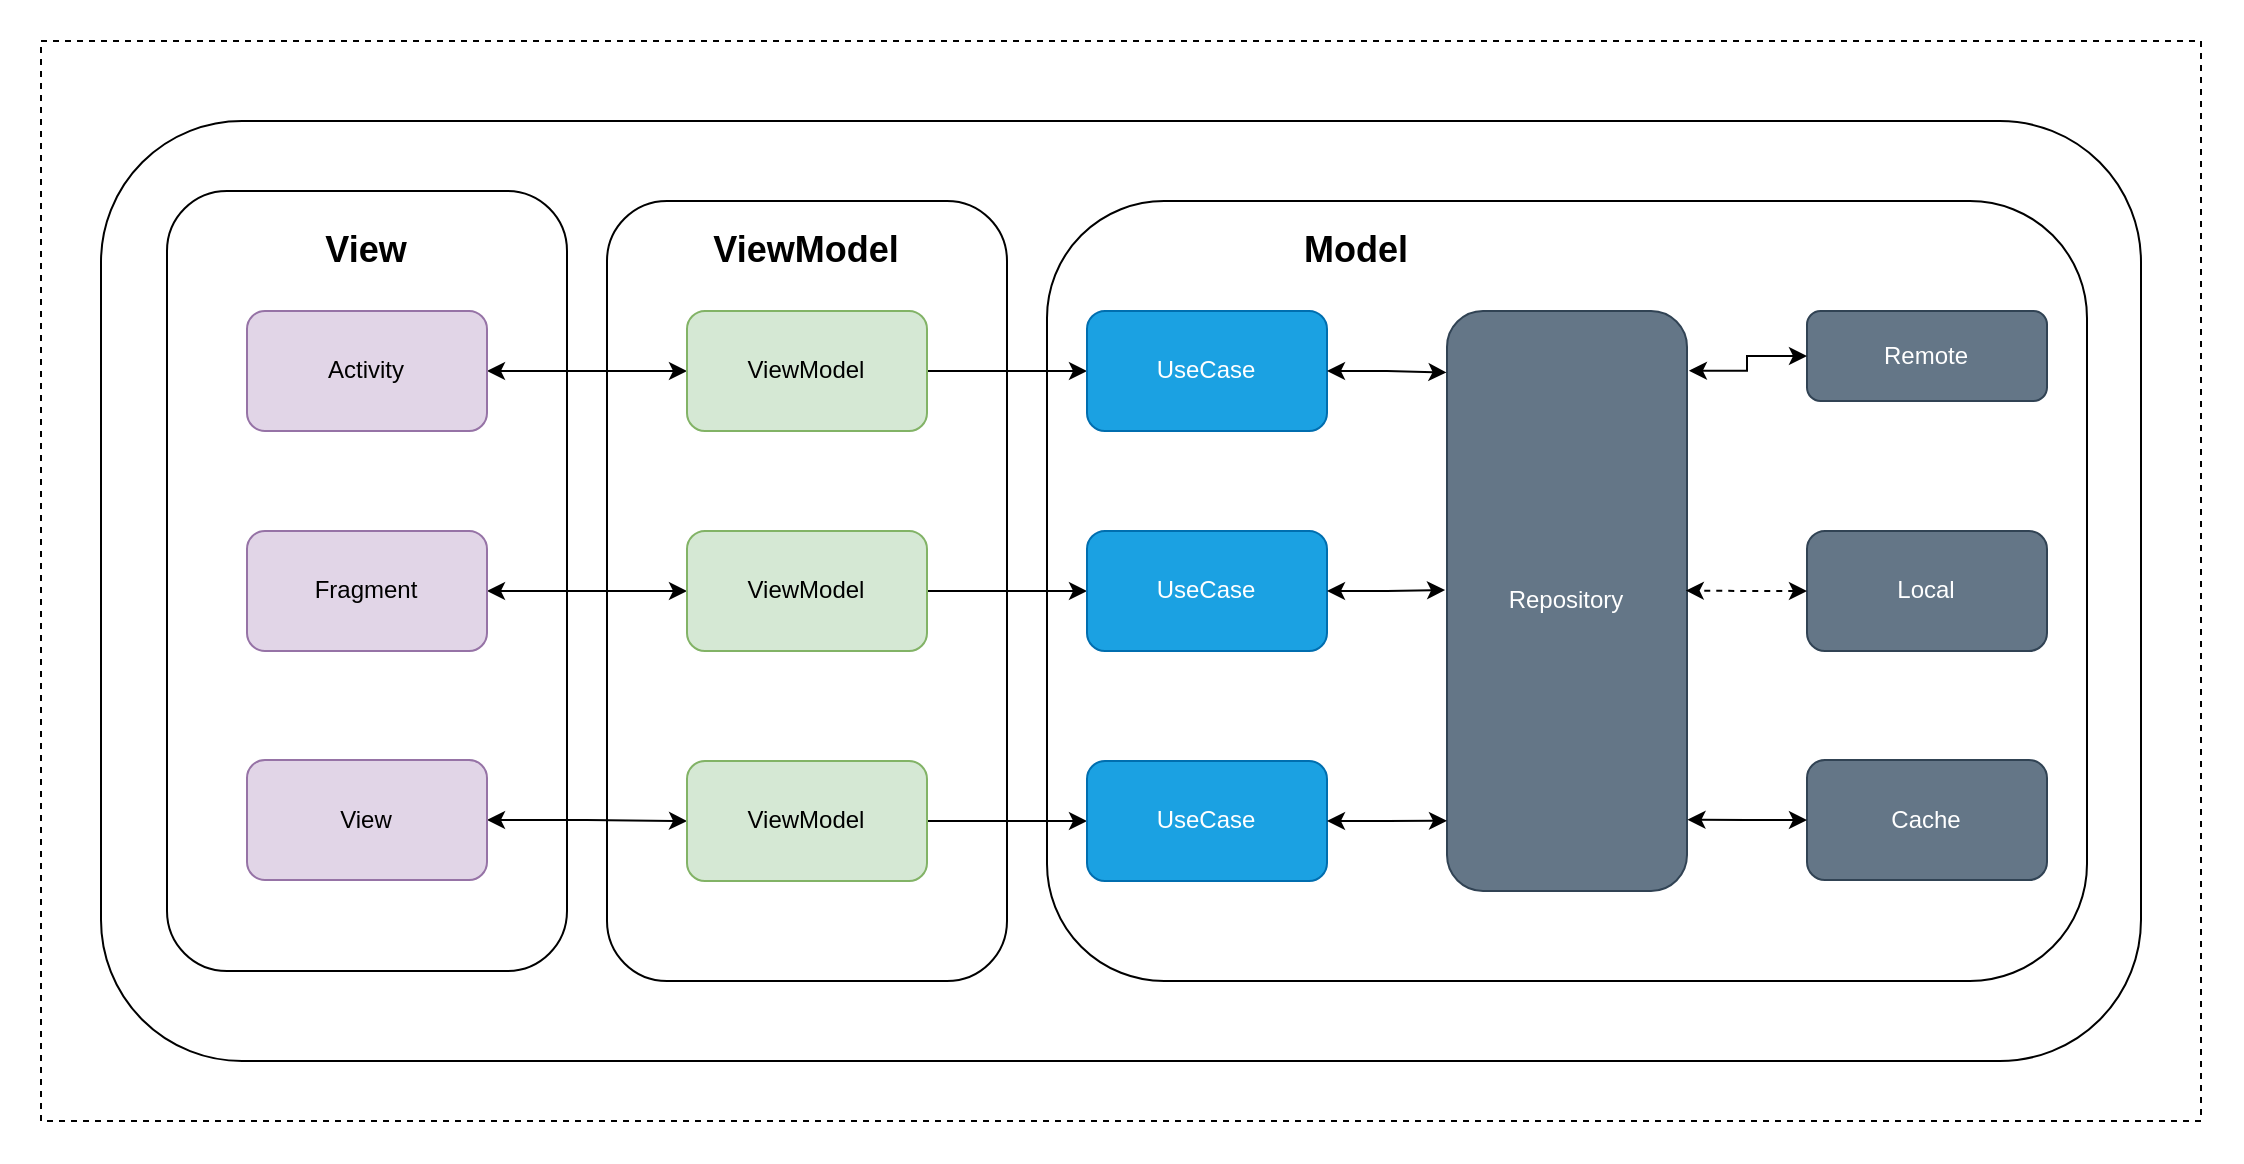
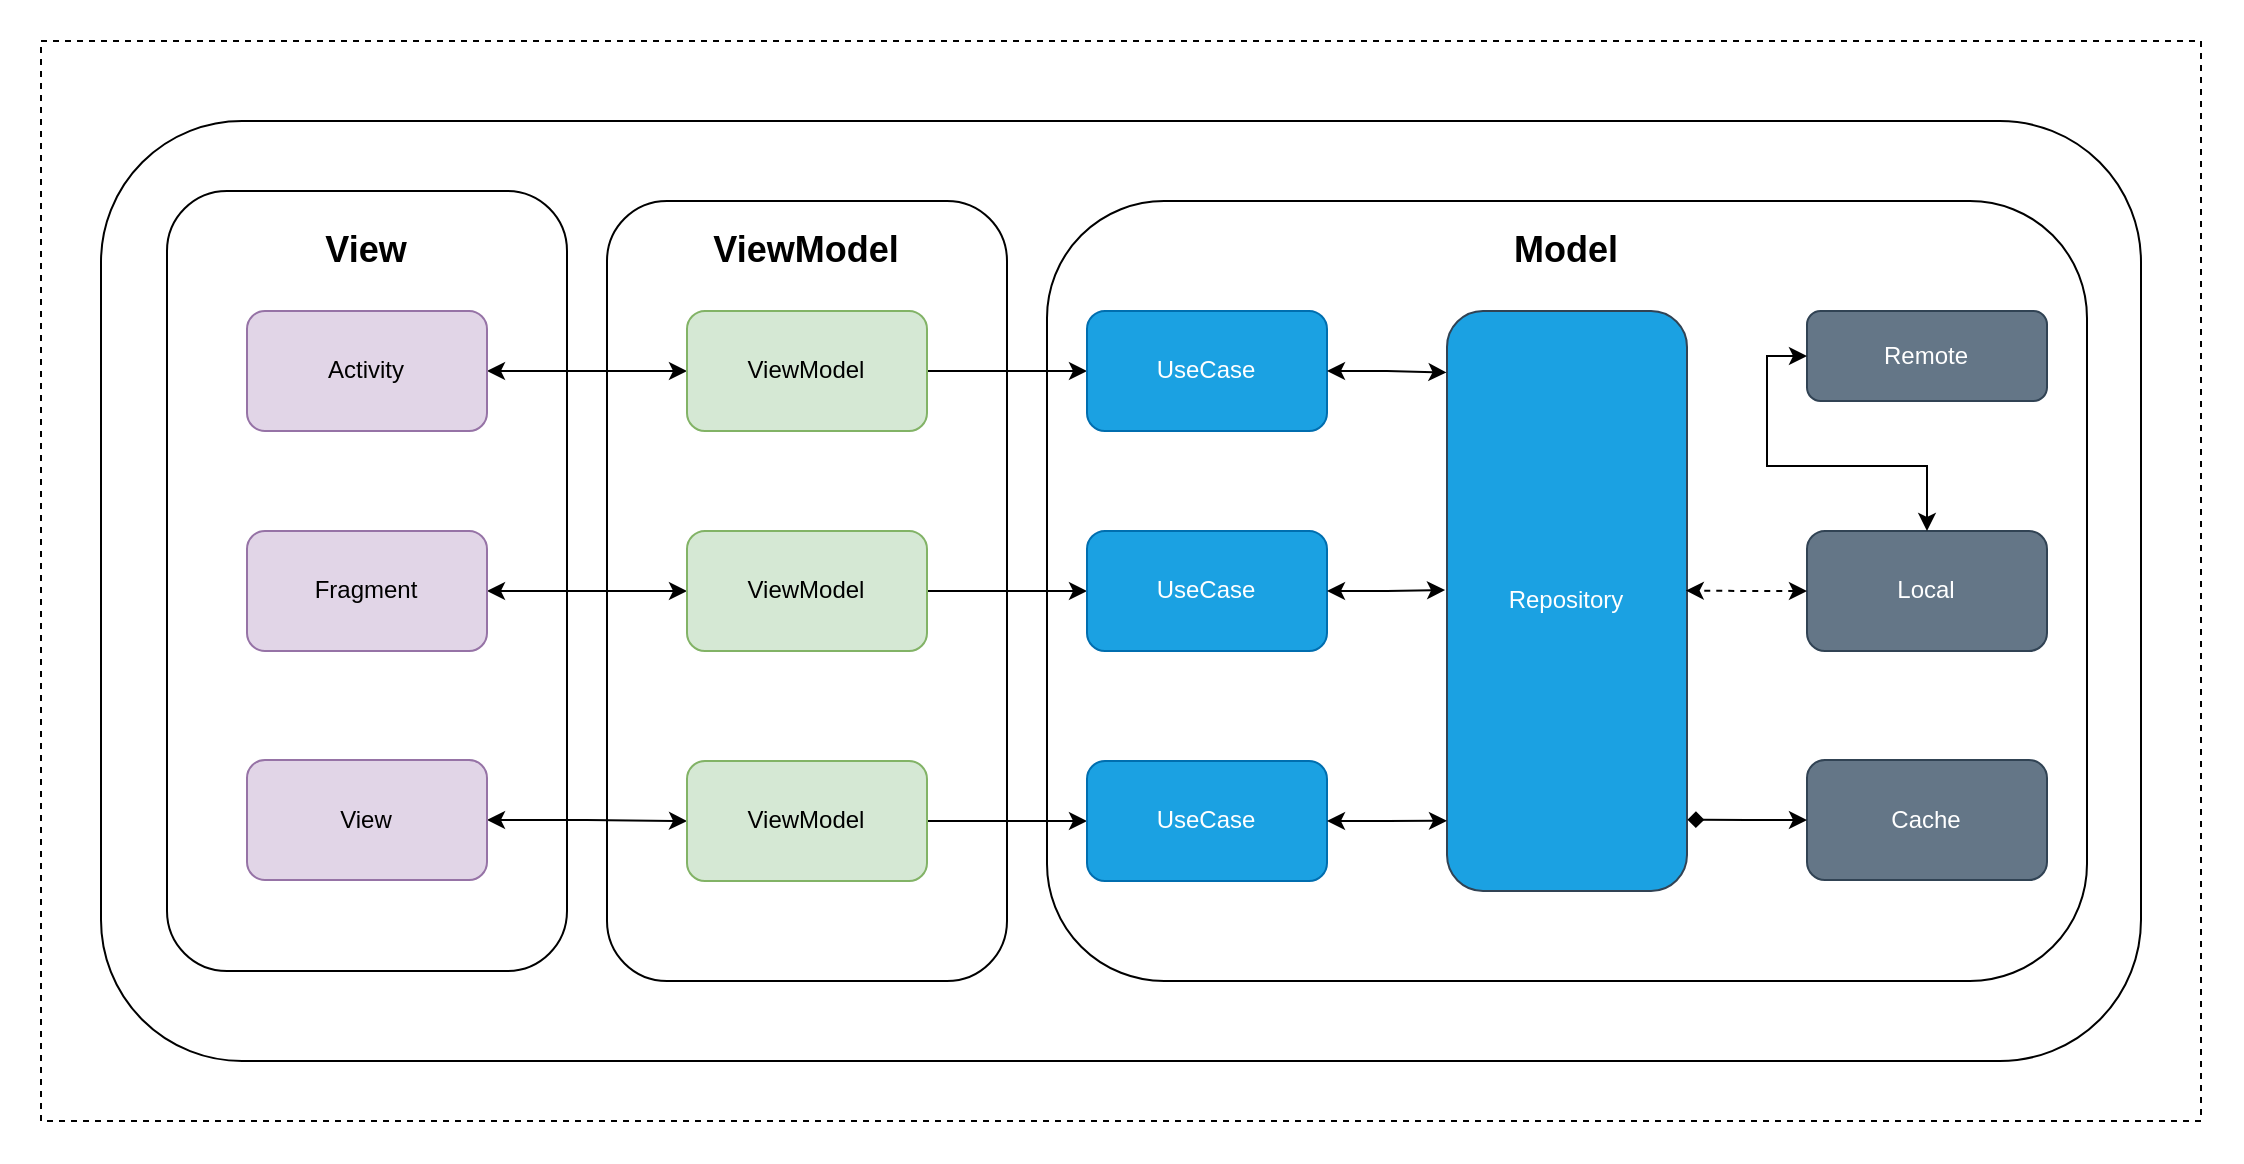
  <mxCell id="0" />
  <mxCell id="1" parent="0" />
  <mxCell id="2" value="" style="rounded=0;whiteSpace=wrap;html=1;dashed=1;" vertex="1" parent="1"><mxGeometry x="20" y="20" width="1080" height="540" as="geometry" /></mxCell>
  <mxCell id="3" value="" style="rounded=1;whiteSpace=wrap;html=1;" vertex="1" parent="1"><mxGeometry x="50" y="60" width="1020" height="470" as="geometry" /></mxCell>
  <mxCell id="4" value="" style="rounded=1;whiteSpace=wrap;html=1;" vertex="1" parent="1"><mxGeometry x="523" y="100" width="520" height="390" as="geometry" /></mxCell>
  <mxCell id="5" value="" style="rounded=1;whiteSpace=wrap;html=1;" vertex="1" parent="1"><mxGeometry x="303" y="100" width="200" height="390" as="geometry" /></mxCell>
  <mxCell id="6" value="" style="rounded=1;whiteSpace=wrap;html=1;" vertex="1" parent="1"><mxGeometry x="83" y="95" width="200" height="390" as="geometry" /></mxCell>
  <mxCell id="7" style="edgeStyle=orthogonalEdgeStyle;rounded=0;orthogonalLoop=1;jettySize=auto;html=1;exitX=1;exitY=0.5;exitDx=0;exitDy=0;entryX=0;entryY=0.5;entryDx=0;entryDy=0;startArrow=classic;startFill=1;" edge="1" parent="1" source="8" target="14"><mxGeometry relative="1" as="geometry" /></mxCell>
  <mxCell id="8" value="Activity" style="rounded=1;whiteSpace=wrap;html=1;fillColor=#e1d5e7;strokeColor=#9673a6;" vertex="1" parent="1"><mxGeometry x="123" y="155" width="120" height="60" as="geometry" /></mxCell>
  <mxCell id="9" style="edgeStyle=orthogonalEdgeStyle;rounded=0;orthogonalLoop=1;jettySize=auto;html=1;exitX=1;exitY=0.5;exitDx=0;exitDy=0;entryX=0;entryY=0.5;entryDx=0;entryDy=0;startArrow=classic;startFill=1;" edge="1" parent="1" source="10" target="16"><mxGeometry relative="1" as="geometry" /></mxCell>
  <mxCell id="10" value="Fragment" style="rounded=1;whiteSpace=wrap;html=1;fillColor=#e1d5e7;strokeColor=#9673a6;" vertex="1" parent="1"><mxGeometry x="123" y="265" width="120" height="60" as="geometry" /></mxCell>
  <mxCell id="11" style="edgeStyle=orthogonalEdgeStyle;rounded=0;orthogonalLoop=1;jettySize=auto;html=1;exitX=1;exitY=0.5;exitDx=0;exitDy=0;entryX=0;entryY=0.5;entryDx=0;entryDy=0;startArrow=classic;startFill=1;" edge="1" parent="1" source="12" target="18"><mxGeometry relative="1" as="geometry" /></mxCell>
  <mxCell id="12" value="View" style="rounded=1;whiteSpace=wrap;html=1;fillColor=#e1d5e7;strokeColor=#9673a6;" vertex="1" parent="1"><mxGeometry x="123" y="379.5" width="120" height="60" as="geometry" /></mxCell>
  <mxCell id="13" style="edgeStyle=orthogonalEdgeStyle;rounded=0;orthogonalLoop=1;jettySize=auto;html=1;exitX=1;exitY=0.5;exitDx=0;exitDy=0;" edge="1" parent="1" source="14" target="19"><mxGeometry relative="1" as="geometry" /></mxCell>
  <mxCell id="14" value="ViewModel" style="rounded=1;whiteSpace=wrap;html=1;fillColor=#d5e8d4;strokeColor=#82b366;" vertex="1" parent="1"><mxGeometry x="343" y="155" width="120" height="60" as="geometry" /></mxCell>
  <mxCell id="15" style="edgeStyle=orthogonalEdgeStyle;rounded=0;orthogonalLoop=1;jettySize=auto;html=1;exitX=1;exitY=0.5;exitDx=0;exitDy=0;" edge="1" parent="1" source="16" target="20"><mxGeometry relative="1" as="geometry" /></mxCell>
  <mxCell id="16" value="ViewModel" style="rounded=1;whiteSpace=wrap;html=1;fillColor=#d5e8d4;strokeColor=#82b366;" vertex="1" parent="1"><mxGeometry x="343" y="265" width="120" height="60" as="geometry" /></mxCell>
  <mxCell id="17" style="edgeStyle=orthogonalEdgeStyle;rounded=0;orthogonalLoop=1;jettySize=auto;html=1;exitX=1;exitY=0.5;exitDx=0;exitDy=0;" edge="1" parent="1" source="18" target="21"><mxGeometry relative="1" as="geometry" /></mxCell>
  <mxCell id="18" value="ViewModel" style="rounded=1;whiteSpace=wrap;html=1;fillColor=#d5e8d4;strokeColor=#82b366;" vertex="1" parent="1"><mxGeometry x="343" y="380" width="120" height="60" as="geometry" /></mxCell>
  <mxCell id="19" value="UseCase" style="rounded=1;whiteSpace=wrap;html=1;fillColor=#1ba1e2;strokeColor=#006EAF;fontColor=#ffffff;" vertex="1" parent="1"><mxGeometry x="543" y="155" width="120" height="60" as="geometry" /></mxCell>
  <mxCell id="20" value="UseCase" style="rounded=1;whiteSpace=wrap;html=1;fillColor=#1ba1e2;strokeColor=#006EAF;fontColor=#ffffff;" vertex="1" parent="1"><mxGeometry x="543" y="265" width="120" height="60" as="geometry" /></mxCell>
  <mxCell id="21" value="UseCase" style="rounded=1;whiteSpace=wrap;html=1;fillColor=#1ba1e2;strokeColor=#006EAF;fontColor=#ffffff;" vertex="1" parent="1"><mxGeometry x="543" y="380" width="120" height="60" as="geometry" /></mxCell>
- <mxCell id="22" value="Repository" style="rounded=1;whiteSpace=wrap;html=1;fillColor=#647687;strokeColor=#314354;fontColor=#ffffff;" vertex="1" parent="1"><mxGeometry x="723" y="155" width="120" height="290" as="geometry" /></mxCell>
+ <mxCell id="22" value="Repository" style="rounded=1;whiteSpace=wrap;html=1;fillColor=#1ba1e2;strokeColor=#314354;fontColor=#ffffff;" vertex="1" parent="1"><mxGeometry x="723" y="155" width="120" height="290" as="geometry" /></mxCell>
  <mxCell id="23" value="Remote" style="rounded=1;whiteSpace=wrap;html=1;fillColor=#647687;strokeColor=#314354;fontColor=#ffffff;" vertex="1" parent="1"><mxGeometry x="903" y="155" width="120" height="45" as="geometry" /></mxCell>
  <mxCell id="24" value="Local" style="rounded=1;whiteSpace=wrap;html=1;fillColor=#647687;strokeColor=#314354;fontColor=#ffffff;" vertex="1" parent="1"><mxGeometry x="903" y="265" width="120" height="60" as="geometry" /></mxCell>
  <mxCell id="25" value="Cache" style="rounded=1;whiteSpace=wrap;html=1;fillColor=#647687;strokeColor=#314354;fontColor=#ffffff;" vertex="1" parent="1"><mxGeometry x="903" y="379.5" width="120" height="60" as="geometry" /></mxCell>
  <mxCell id="26" value="&lt;font style=&quot;font-size: 18px;&quot;&gt;&lt;b&gt;View&lt;/b&gt;&lt;/font&gt;" style="text;html=1;align=center;verticalAlign=middle;whiteSpace=wrap;rounded=0;" vertex="1" parent="1"><mxGeometry x="153" y="110" width="60" height="30" as="geometry" /></mxCell>
  <mxCell id="27" value="&lt;font style=&quot;font-size: 18px;&quot;&gt;&lt;b&gt;ViewModel&lt;/b&gt;&lt;/font&gt;" style="text;html=1;align=center;verticalAlign=middle;whiteSpace=wrap;rounded=0;" vertex="1" parent="1"><mxGeometry x="373" y="110" width="60" height="30" as="geometry" /></mxCell>
- <mxCell id="28" value="&lt;font style=&quot;font-size: 18px;&quot;&gt;&lt;b&gt;Model&lt;/b&gt;&lt;/font&gt;" style="text;html=1;align=center;verticalAlign=middle;whiteSpace=wrap;rounded=0;" vertex="1" parent="1"><mxGeometry x="648" y="110" width="60" height="30" as="geometry" /></mxCell>
+ <mxCell id="28" value="&lt;font style=&quot;font-size: 18px;&quot;&gt;&lt;b&gt;Model&lt;/b&gt;&lt;/font&gt;" style="text;html=1;align=center;verticalAlign=middle;whiteSpace=wrap;rounded=0;" vertex="1" parent="1"><mxGeometry x="753" y="110" width="60" height="30" as="geometry" /></mxCell>
  <mxCell id="29" style="edgeStyle=orthogonalEdgeStyle;rounded=0;orthogonalLoop=1;jettySize=auto;html=1;exitX=1;exitY=0.5;exitDx=0;exitDy=0;entryX=0;entryY=0.879;entryDx=0;entryDy=0;entryPerimeter=0;startArrow=classic;startFill=1;" edge="1" parent="1" source="21" target="22"><mxGeometry relative="1" as="geometry" /></mxCell>
  <mxCell id="30" style="edgeStyle=orthogonalEdgeStyle;rounded=0;orthogonalLoop=1;jettySize=auto;html=1;exitX=1;exitY=0.5;exitDx=0;exitDy=0;entryX=-0.002;entryY=0.106;entryDx=0;entryDy=0;entryPerimeter=0;startArrow=classic;startFill=1;" edge="1" parent="1" source="19" target="22"><mxGeometry relative="1" as="geometry" /></mxCell>
  <mxCell id="31" style="edgeStyle=orthogonalEdgeStyle;rounded=0;orthogonalLoop=1;jettySize=auto;html=1;exitX=1;exitY=0.5;exitDx=0;exitDy=0;entryX=-0.008;entryY=0.481;entryDx=0;entryDy=0;entryPerimeter=0;startArrow=classic;startFill=1;" edge="1" parent="1" source="20" target="22"><mxGeometry relative="1" as="geometry" /></mxCell>
- <mxCell id="32" style="edgeStyle=orthogonalEdgeStyle;rounded=0;orthogonalLoop=1;jettySize=auto;html=1;exitX=0;exitY=0.5;exitDx=0;exitDy=0;entryX=1.008;entryY=0.103;entryDx=0;entryDy=0;entryPerimeter=0;startArrow=classic;startFill=1;" edge="1" parent="1" source="23" target="22"><mxGeometry relative="1" as="geometry" /></mxCell>
+ <mxCell id="32" style="edgeStyle=orthogonalEdgeStyle;rounded=0;orthogonalLoop=1;jettySize=auto;html=1;exitX=0;exitY=0.5;exitDx=0;exitDy=0;startArrow=classic;startFill=1;" edge="1" parent="1" source="23" target="24"><mxGeometry relative="1" as="geometry" /></mxCell>
  <mxCell id="33" style="edgeStyle=orthogonalEdgeStyle;rounded=0;orthogonalLoop=1;jettySize=auto;html=1;exitX=0;exitY=0.5;exitDx=0;exitDy=0;entryX=0.995;entryY=0.482;entryDx=0;entryDy=0;entryPerimeter=0;startArrow=classic;startFill=1;dashed=1;" edge="1" parent="1" source="24" target="22"><mxGeometry relative="1" as="geometry" /></mxCell>
- <mxCell id="34" style="edgeStyle=orthogonalEdgeStyle;rounded=0;orthogonalLoop=1;jettySize=auto;html=1;exitX=0;exitY=0.5;exitDx=0;exitDy=0;entryX=1.002;entryY=0.877;entryDx=0;entryDy=0;entryPerimeter=0;startArrow=classic;startFill=1;" edge="1" parent="1" source="25" target="22"><mxGeometry relative="1" as="geometry" /></mxCell>
+ <mxCell id="34" style="edgeStyle=orthogonalEdgeStyle;rounded=0;orthogonalLoop=1;jettySize=auto;html=1;exitX=0;exitY=0.5;exitDx=0;exitDy=0;entryX=1.002;entryY=0.877;entryDx=0;entryDy=0;entryPerimeter=0;startArrow=classic;startFill=1;endArrow=diamond;" edge="1" parent="1" source="25" target="22"><mxGeometry relative="1" as="geometry" /></mxCell>
